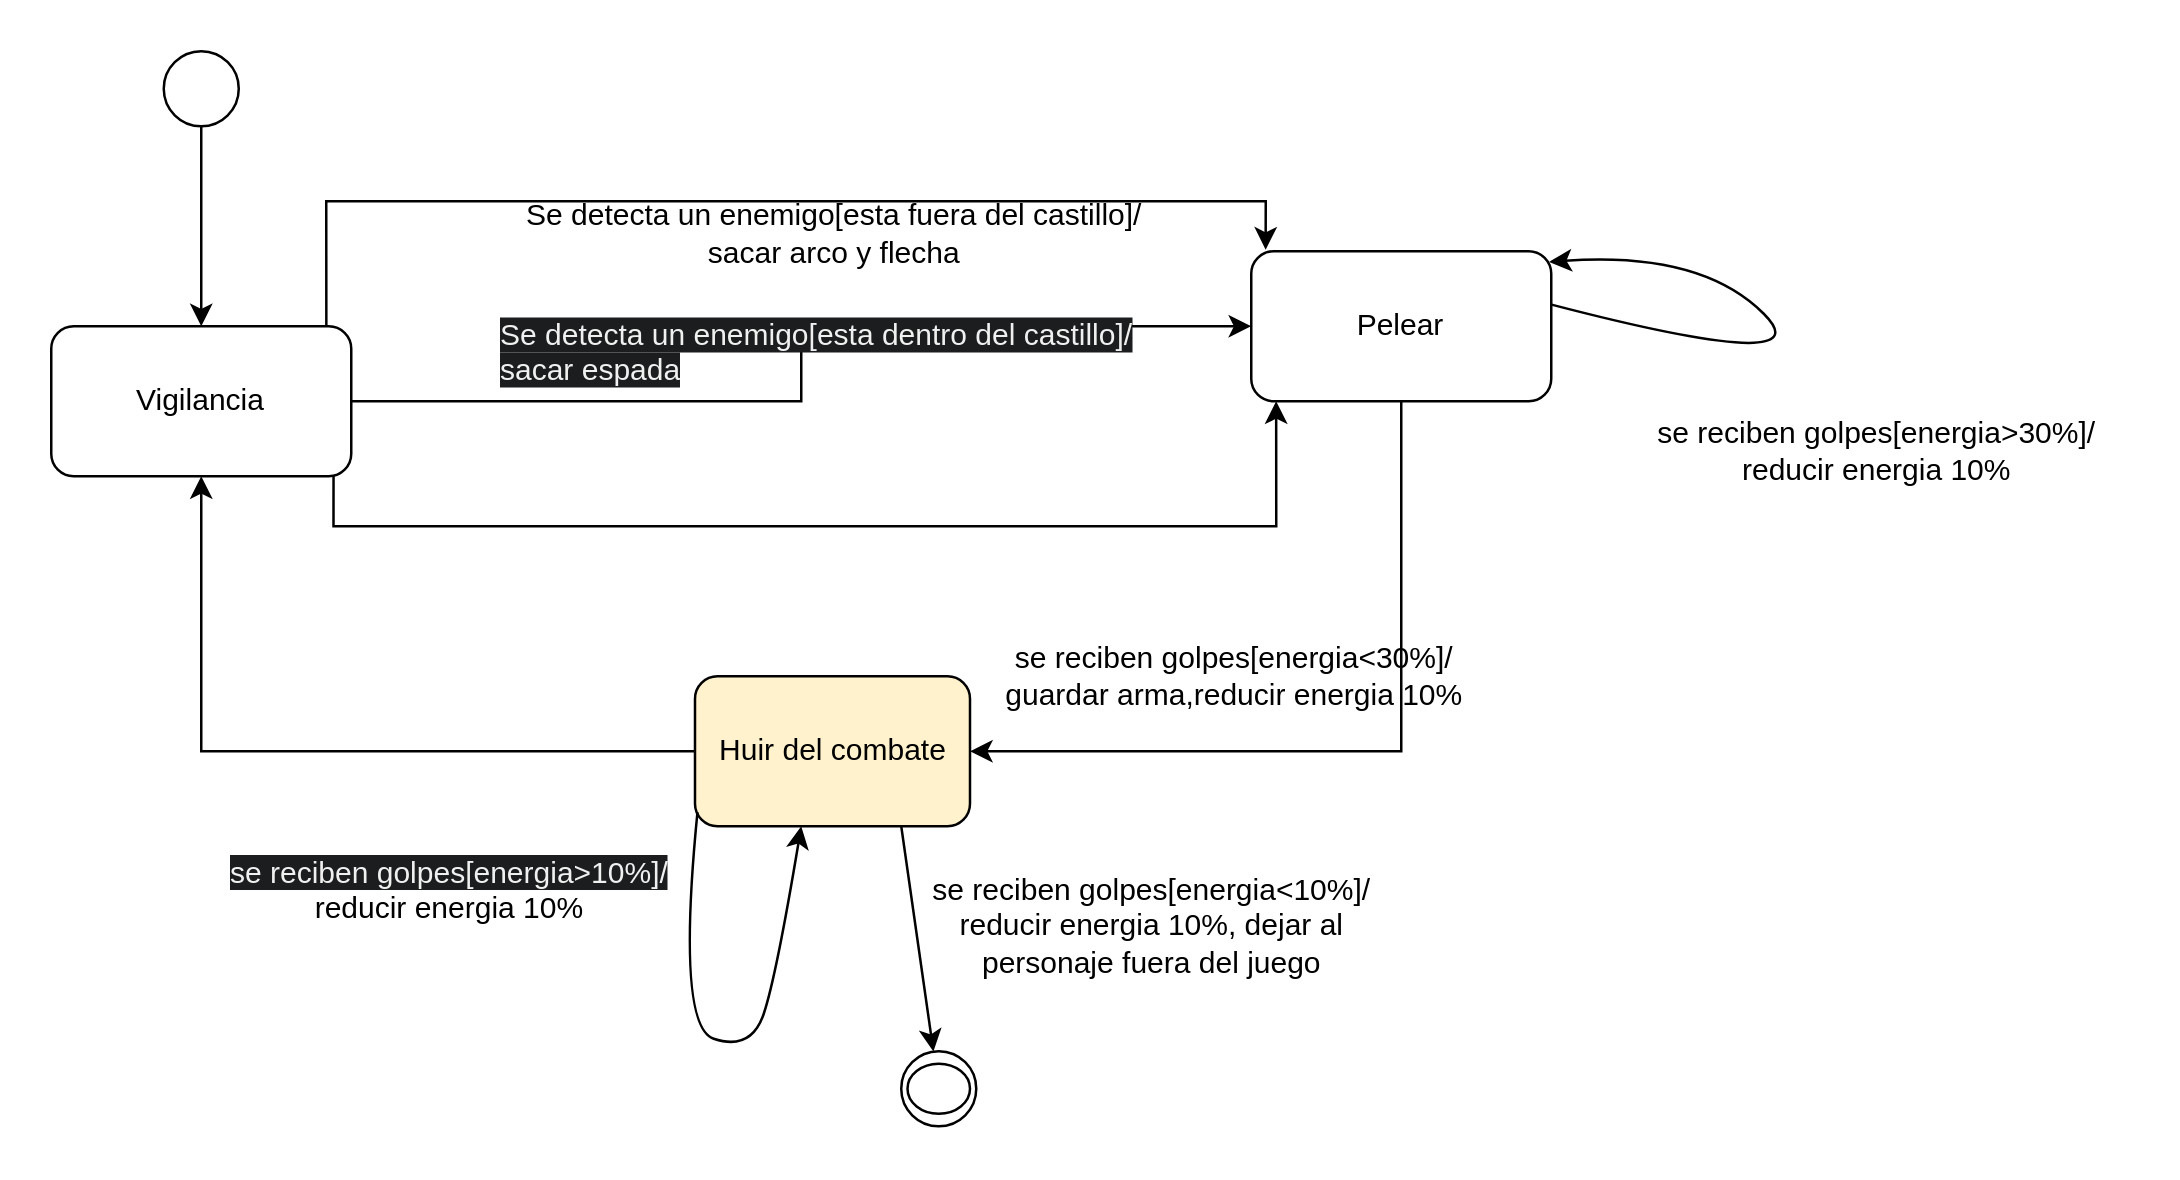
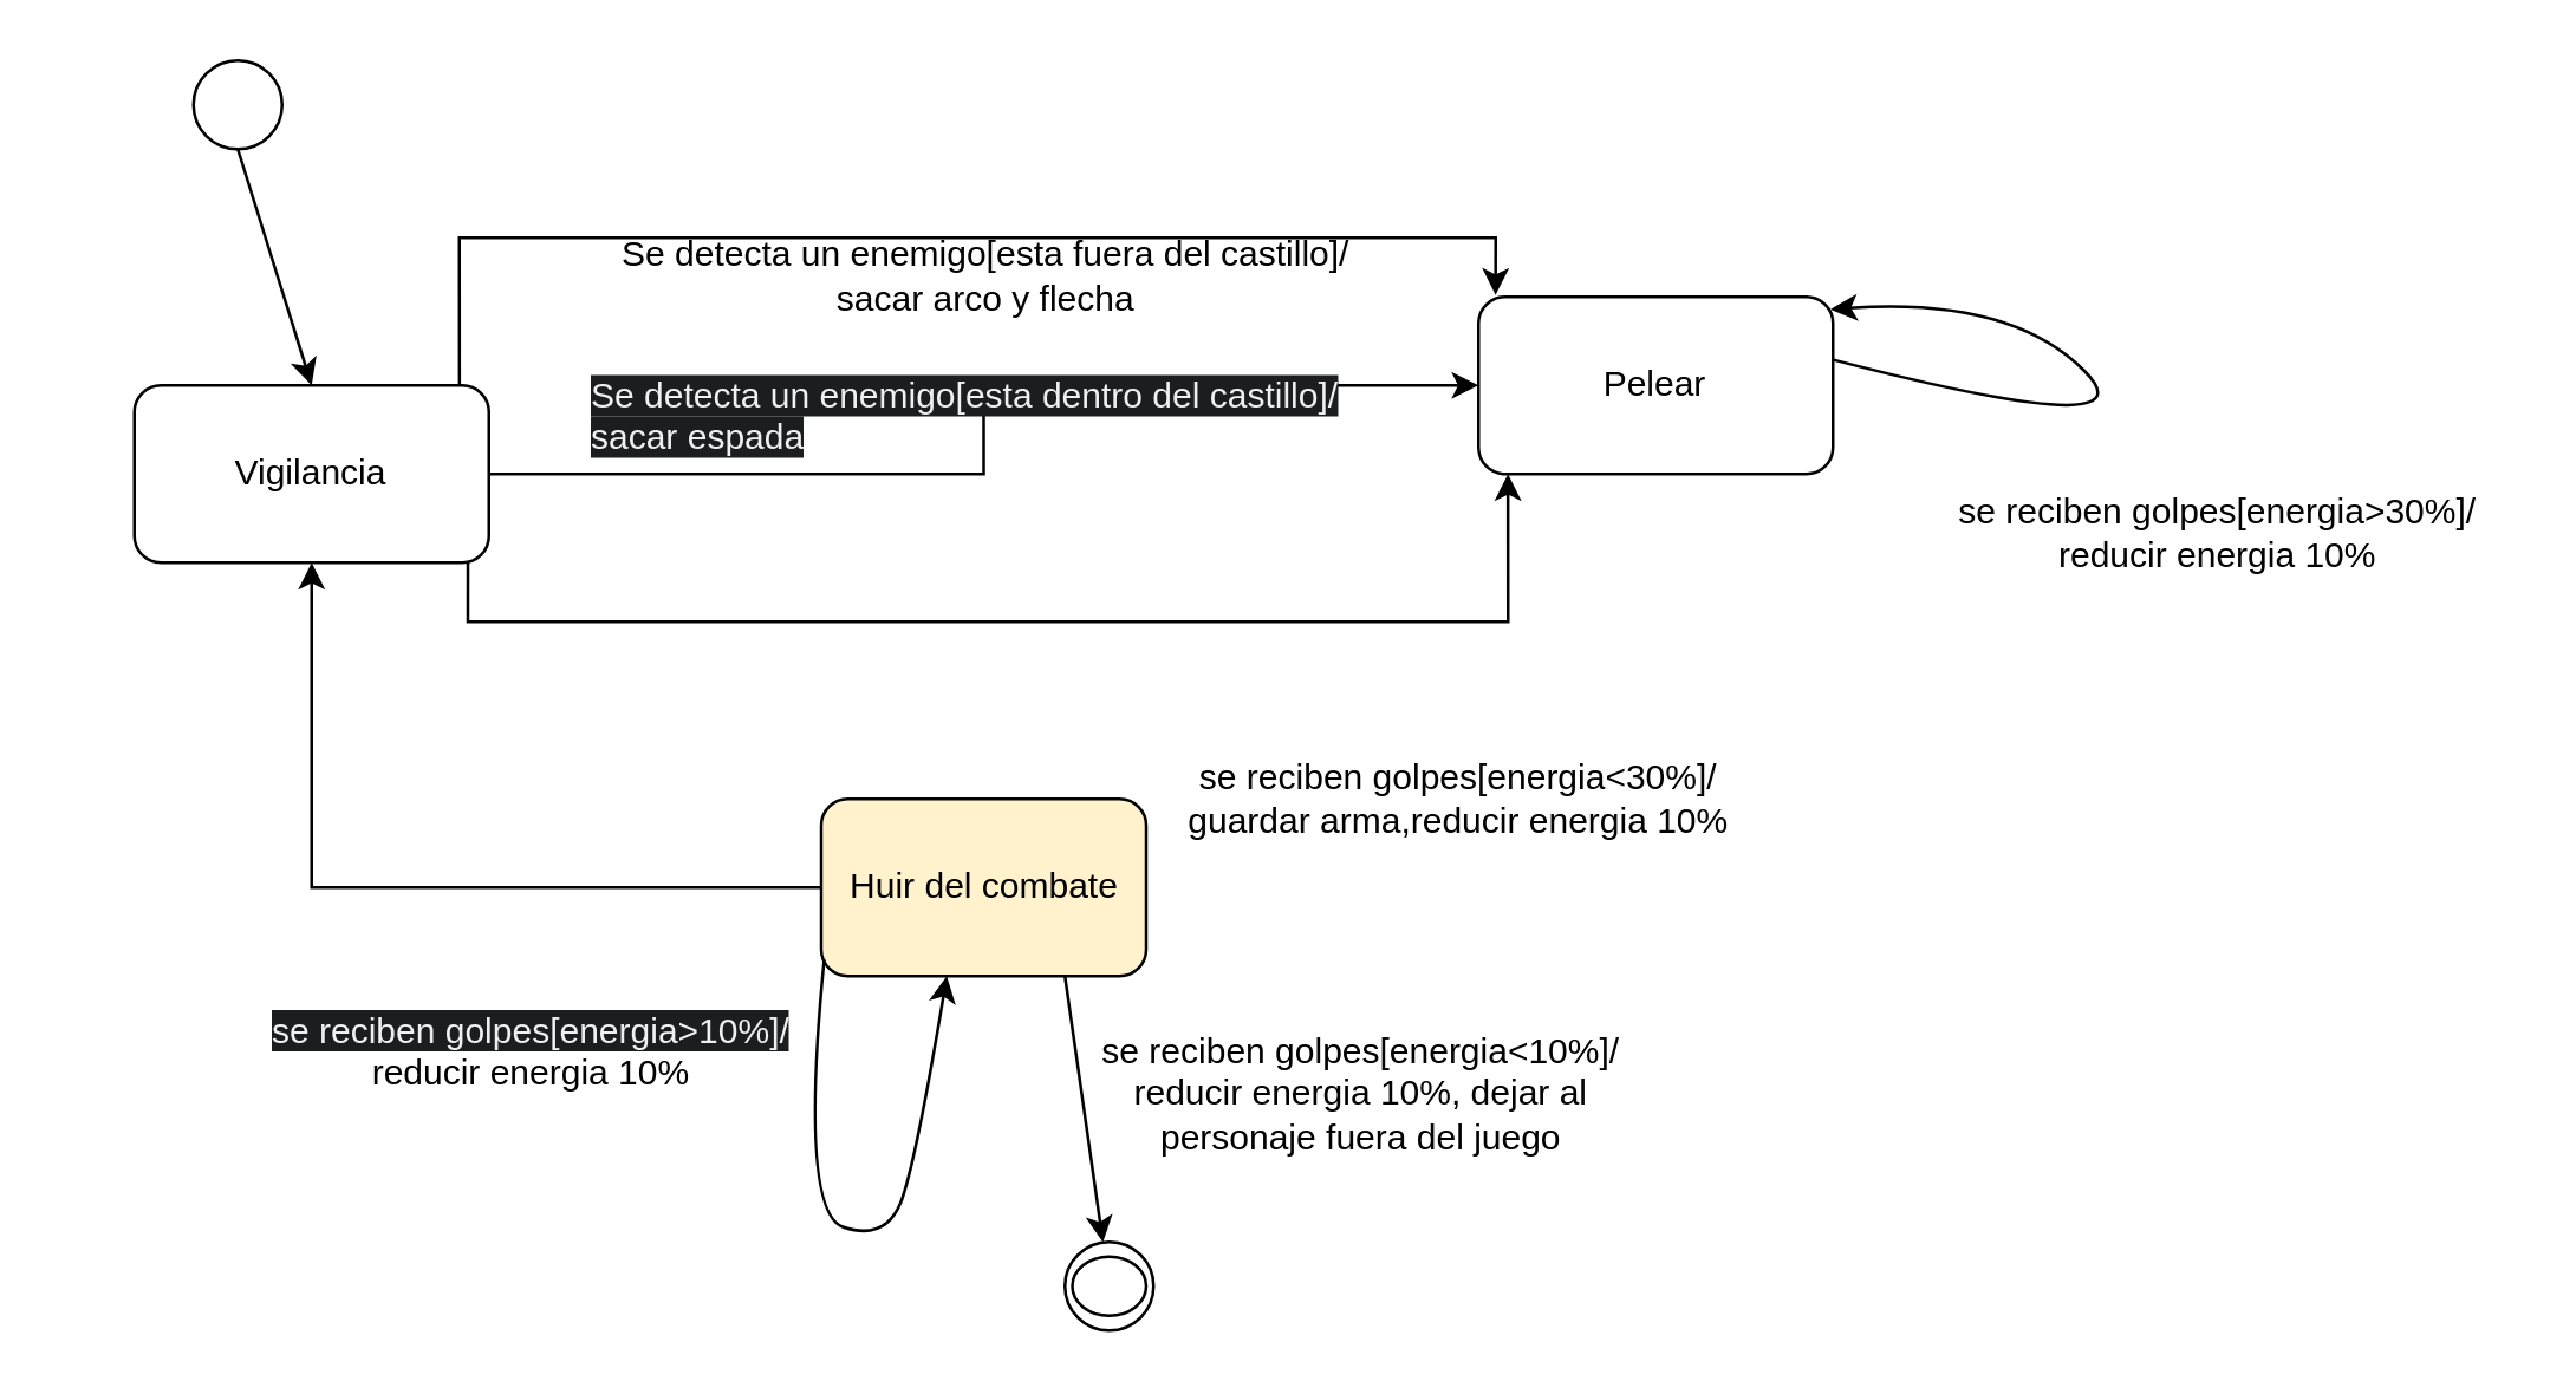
  <mxCell id="0" />
  <mxCell id="1" parent="0" />
  <mxCell id="2" style="edgeStyle=orthogonalEdgeStyle;rounded=0;orthogonalLoop=1;jettySize=auto;html=1;exitX=1;exitY=0.5;exitDx=0;exitDy=0;entryX=0;entryY=0.5;entryDx=0;entryDy=0;" edge="1" parent="1" source="4" target="7"><mxGeometry relative="1" as="geometry" /></mxCell>
  <mxCell id="3" style="edgeStyle=orthogonalEdgeStyle;rounded=0;orthogonalLoop=1;jettySize=auto;html=1;exitX=0.941;exitY=0.983;exitDx=0;exitDy=0;entryX=0.083;entryY=1;entryDx=0;entryDy=0;exitPerimeter=0;entryPerimeter=0;" edge="1" parent="1" source="4" target="7"><mxGeometry relative="1" as="geometry" /></mxCell>
- <mxCell id="4" value="Vigilancia" style="rounded=1;whiteSpace=wrap;html=1;" vertex="1" parent="1"><mxGeometry x="20" y="130" width="120" height="60" as="geometry" /></mxCell>
+ <mxCell id="4" value="Vigilancia" style="rounded=1;whiteSpace=wrap;html=1;" vertex="1" parent="1"><mxGeometry x="45" y="130" width="120" height="60" as="geometry" /></mxCell>
  <mxCell id="5" value="" style="ellipse;whiteSpace=wrap;html=1;aspect=fixed;" vertex="1" parent="1"><mxGeometry x="65" y="20" width="30" height="30" as="geometry" /></mxCell>
- <mxCell id="6" style="edgeStyle=orthogonalEdgeStyle;rounded=0;orthogonalLoop=1;jettySize=auto;html=1;exitX=0.5;exitY=1;exitDx=0;exitDy=0;entryX=1;entryY=0.5;entryDx=0;entryDy=0;" edge="1" parent="1" source="7" target="10"><mxGeometry relative="1" as="geometry" /></mxCell>
  <mxCell id="7" value="Pelear" style="rounded=1;whiteSpace=wrap;html=1;" vertex="1" parent="1"><mxGeometry x="500" y="100" width="120" height="60" as="geometry" /></mxCell>
  <mxCell id="8" value="" style="endArrow=classic;html=1;rounded=0;exitX=0.5;exitY=1;exitDx=0;exitDy=0;entryX=0.5;entryY=0;entryDx=0;entryDy=0;" edge="1" parent="1" source="5" target="4"><mxGeometry width="50" height="50" relative="1" as="geometry"><mxPoint x="90" y="180" as="sourcePoint" /><mxPoint x="150" y="200" as="targetPoint" /></mxGeometry></mxCell>
  <mxCell id="9" style="edgeStyle=orthogonalEdgeStyle;rounded=0;orthogonalLoop=1;jettySize=auto;html=1;exitX=0;exitY=0.5;exitDx=0;exitDy=0;entryX=0.5;entryY=1;entryDx=0;entryDy=0;" edge="1" parent="1" source="10" target="4"><mxGeometry relative="1" as="geometry" /></mxCell>
  <mxCell id="10" value="Huir del combate" style="rounded=1;whiteSpace=wrap;html=1;fillColor=#fff2cc;" vertex="1" parent="1"><mxGeometry x="277.5" y="270" width="110" height="60" as="geometry" /></mxCell>
  <mxCell id="11" value="" style="endArrow=classic;html=1;rounded=0;exitX=0.75;exitY=1;exitDx=0;exitDy=0;" edge="1" target="12" parent="1" source="10"><mxGeometry width="50" height="50" relative="1" as="geometry"><mxPoint x="680" y="535" as="sourcePoint" /><mxPoint x="730" y="485" as="targetPoint" /></mxGeometry></mxCell>
  <mxCell id="12" value="" style="ellipse;shadow=0;fillColor=default;gradientColor=none;gradientDirection=radial;" vertex="1" parent="1"><mxGeometry x="360" y="420" width="30" height="30" as="geometry" /></mxCell>
  <mxCell id="13" value="" style="ellipse;fillColor=none;" vertex="1" parent="1"><mxGeometry x="362.5" y="425" width="25" height="20" as="geometry" /></mxCell>
  <mxCell id="14" style="edgeStyle=orthogonalEdgeStyle;rounded=0;orthogonalLoop=1;jettySize=auto;html=1;exitX=0.917;exitY=0;exitDx=0;exitDy=0;entryX=0.048;entryY=-0.01;entryDx=0;entryDy=0;entryPerimeter=0;exitPerimeter=0;" edge="1" parent="1" source="4" target="7"><mxGeometry relative="1" as="geometry" /></mxCell>
  <mxCell id="15" value="Se detecta un enemigo[esta fuera del castillo]/&lt;br&gt;sacar arco y flecha" style="text;html=1;align=center;verticalAlign=middle;resizable=0;points=[];autosize=1;strokeColor=none;fillColor=none;" vertex="1" parent="1"><mxGeometry x="197.5" y="73" width="270" height="40" as="geometry" /></mxCell>
  <mxCell id="16" value="&lt;span style=&quot;color: rgb(240, 240, 240); font-family: Helvetica; font-size: 12px; font-style: normal; font-variant-ligatures: normal; font-variant-caps: normal; font-weight: 400; letter-spacing: normal; orphans: 2; text-align: center; text-indent: 0px; text-transform: none; widows: 2; word-spacing: 0px; -webkit-text-stroke-width: 0px; white-space: nowrap; background-color: rgb(27, 29, 30); text-decoration-thickness: initial; text-decoration-style: initial; text-decoration-color: initial; display: inline !important; float: none;&quot;&gt;Se detecta un enemigo[esta dentro del castillo]/&lt;/span&gt;&lt;br style=&quot;forced-color-adjust: none; border-color: rgb(0, 0, 0); color: rgb(240, 240, 240); font-family: Helvetica; font-size: 12px; font-style: normal; font-variant-ligatures: normal; font-variant-caps: normal; font-weight: 400; letter-spacing: normal; orphans: 2; text-align: center; text-indent: 0px; text-transform: none; widows: 2; word-spacing: 0px; -webkit-text-stroke-width: 0px; white-space: nowrap; background-color: rgb(27, 29, 30); text-decoration-thickness: initial; text-decoration-style: initial; text-decoration-color: initial;&quot;&gt;&lt;span style=&quot;color: rgb(240, 240, 240); font-family: Helvetica; font-size: 12px; font-style: normal; font-variant-ligatures: normal; font-variant-caps: normal; font-weight: 400; letter-spacing: normal; orphans: 2; text-align: center; text-indent: 0px; text-transform: none; widows: 2; word-spacing: 0px; -webkit-text-stroke-width: 0px; white-space: nowrap; background-color: rgb(27, 29, 30); text-decoration-thickness: initial; text-decoration-style: initial; text-decoration-color: initial; display: inline !important; float: none;&quot;&gt;sacar espada&lt;/span&gt;" style="text;whiteSpace=wrap;html=1;" vertex="1" parent="1"><mxGeometry x="197.5" y="120" width="280" height="50" as="geometry" /></mxCell>
  <mxCell id="17" value="" style="curved=1;endArrow=classic;html=1;rounded=0;exitX=1.001;exitY=0.356;exitDx=0;exitDy=0;exitPerimeter=0;entryX=0.993;entryY=0.071;entryDx=0;entryDy=0;entryPerimeter=0;" edge="1" parent="1" source="7" target="7"><mxGeometry width="50" height="50" relative="1" as="geometry"><mxPoint x="680" y="150" as="sourcePoint" /><mxPoint x="760" y="190" as="targetPoint" /><Array as="points"><mxPoint x="730" y="150" /><mxPoint x="680" y="100" /></Array></mxGeometry></mxCell>
  <mxCell id="18" value="se reciben golpes[energia&amp;gt;30%]/&lt;br&gt;reducir energia 10%" style="text;html=1;align=center;verticalAlign=middle;resizable=0;points=[];autosize=1;strokeColor=none;fillColor=none;" vertex="1" parent="1"><mxGeometry x="650" y="160" width="200" height="40" as="geometry" /></mxCell>
  <mxCell id="19" value="se reciben golpes[energia&amp;lt;30%]/&lt;br&gt;guardar arma,reducir energia 10%" style="text;html=1;align=center;verticalAlign=middle;resizable=0;points=[];autosize=1;strokeColor=none;fillColor=none;" vertex="1" parent="1"><mxGeometry x="387.5" y="250" width="210" height="40" as="geometry" /></mxCell>
  <mxCell id="20" value="se reciben golpes[energia&amp;lt;10%]/&lt;br&gt;reducir energia 10%, dejar al &lt;br&gt;personaje fuera del juego" style="text;html=1;align=center;verticalAlign=middle;resizable=0;points=[];autosize=1;strokeColor=none;fillColor=none;" vertex="1" parent="1"><mxGeometry x="360" y="340" width="200" height="60" as="geometry" /></mxCell>
  <mxCell id="21" value="" style="curved=1;endArrow=classic;html=1;rounded=0;exitX=0.009;exitY=0.906;exitDx=0;exitDy=0;exitPerimeter=0;" edge="1" parent="1" source="10"><mxGeometry width="50" height="50" relative="1" as="geometry"><mxPoint x="240" y="360" as="sourcePoint" /><mxPoint x="320" y="330" as="targetPoint" /><Array as="points"><mxPoint x="270" y="410" /><mxPoint x="300" y="420" /><mxPoint x="310" y="390" /></Array></mxGeometry></mxCell>
  <mxCell id="22" value="&lt;span style=&quot;color: rgb(240, 240, 240); font-family: Helvetica; font-size: 12px; font-style: normal; font-variant-ligatures: normal; font-variant-caps: normal; font-weight: 400; letter-spacing: normal; orphans: 2; text-align: center; text-indent: 0px; text-transform: none; widows: 2; word-spacing: 0px; -webkit-text-stroke-width: 0px; white-space: nowrap; background-color: rgb(27, 29, 30); text-decoration-thickness: initial; text-decoration-style: initial; text-decoration-color: initial; display: inline !important; float: none;&quot;&gt;se reciben golpes[energia&amp;gt;10%]/&lt;/span&gt;&lt;br style=&quot;forced-color-adjust: none; border-color: rgb(0, 0, 0); color: rgb(240, 240, 240); font-family: Helvetica; font-size: 12px; font-style: normal; font-variant-ligatures: normal; font-variant-caps: normal; font-weight: 400; letter-spacing: normal; orphans: 2; text-align: center; text-indent: 0px; text-transform: none; widows: 2; word-spacing: 0px; -webkit-text-stroke-width: 0px; white-space: nowrap; background-color: rgb(27, 29, 30); text-decoration-thickness: initial; text-decoration-style: initial; text-decoration-color: initial;&quot;&gt;&lt;div style=&quot;text-align: center;&quot;&gt;&lt;span style=&quot;text-wrap: nowrap;&quot;&gt;reducir energia 10%&lt;/span&gt;&lt;/div&gt;" style="text;whiteSpace=wrap;html=1;" vertex="1" parent="1"><mxGeometry x="90" y="335" width="210" height="70" as="geometry" /></mxCell>
